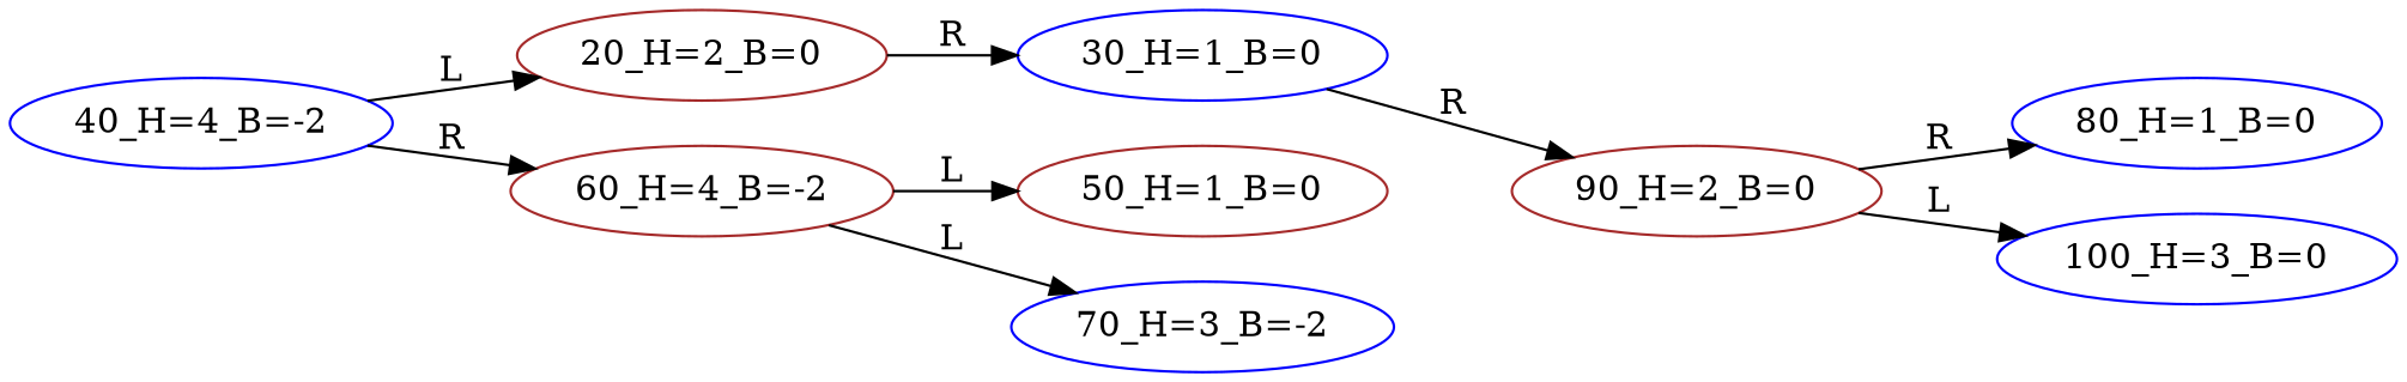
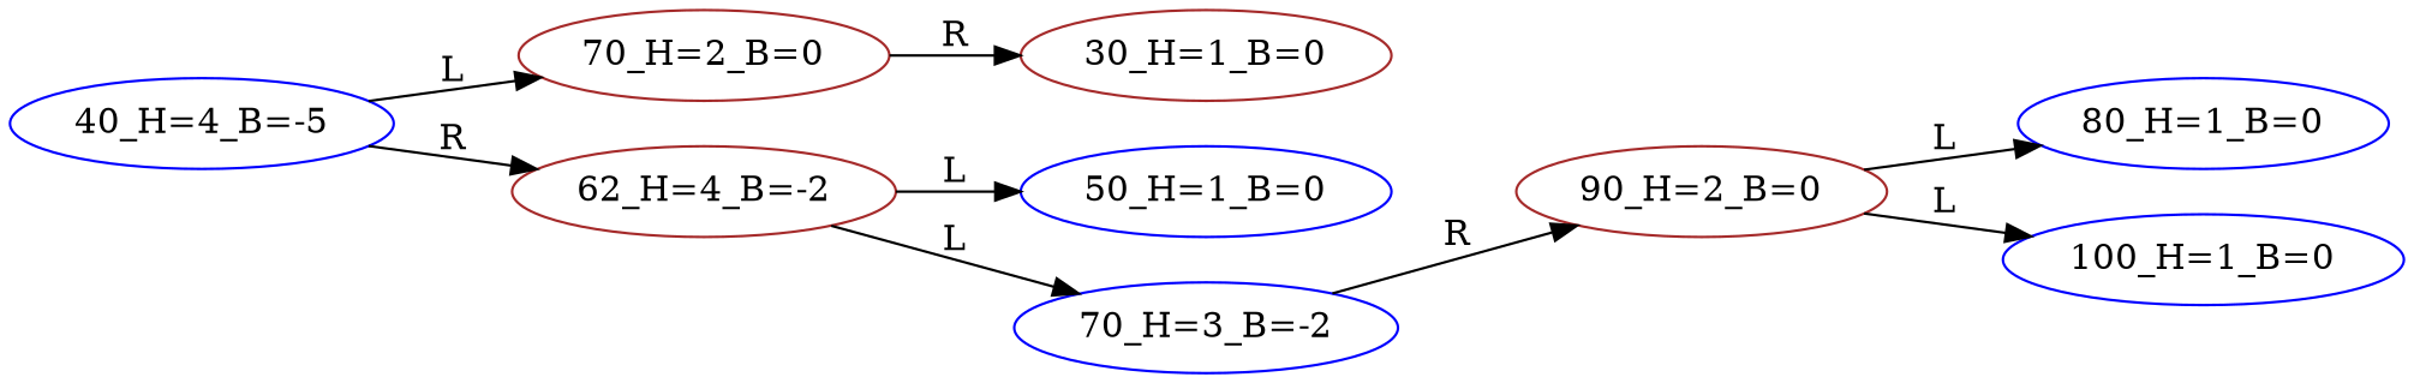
  digraph {
    rankdir=LR
    node [color=brown]
-   "40_H=4_B=-2" [color=blue]
-   "20_H=2_B=0"
-   "60_H=4_B=-2"
-   "30_H=1_B=0" [color=blue]
-   "50_H=1_B=0"
+   "40_H=4_B=-2" [color=blue label="40_H=4_B=-5"]
+   "20_H=2_B=0" [label="70_H=2_B=0"]
+   "60_H=4_B=-2" [label="62_H=4_B=-2"]
+   "30_H=1_B=0"
+   "50_H=1_B=0" [color=blue]
    "70_H=3_B=-2" [color=blue]
    "90_H=2_B=0"
    "80_H=1_B=0" [color=blue]
-   "100_H=1_B=0" [color=blue label="100_H=3_B=0"]
+   "100_H=1_B=0" [color=blue]
    "40_H=4_B=-2" -> "20_H=2_B=0" [label=L]
    "40_H=4_B=-2" -> "60_H=4_B=-2" [label=R]
    "20_H=2_B=0" -> "30_H=1_B=0" [label=R]
    "60_H=4_B=-2" -> "50_H=1_B=0" [label=L]
    "60_H=4_B=-2" -> "70_H=3_B=-2" [label=L]
-   "30_H=1_B=0" -> "90_H=2_B=0" [label=R]
-   "90_H=2_B=0" -> "80_H=1_B=0" [label=R]
+   "70_H=3_B=-2" -> "90_H=2_B=0" [label=R]
+   "90_H=2_B=0" -> "80_H=1_B=0" [label=L]
    "90_H=2_B=0" -> "100_H=1_B=0" [label=L]
  }
